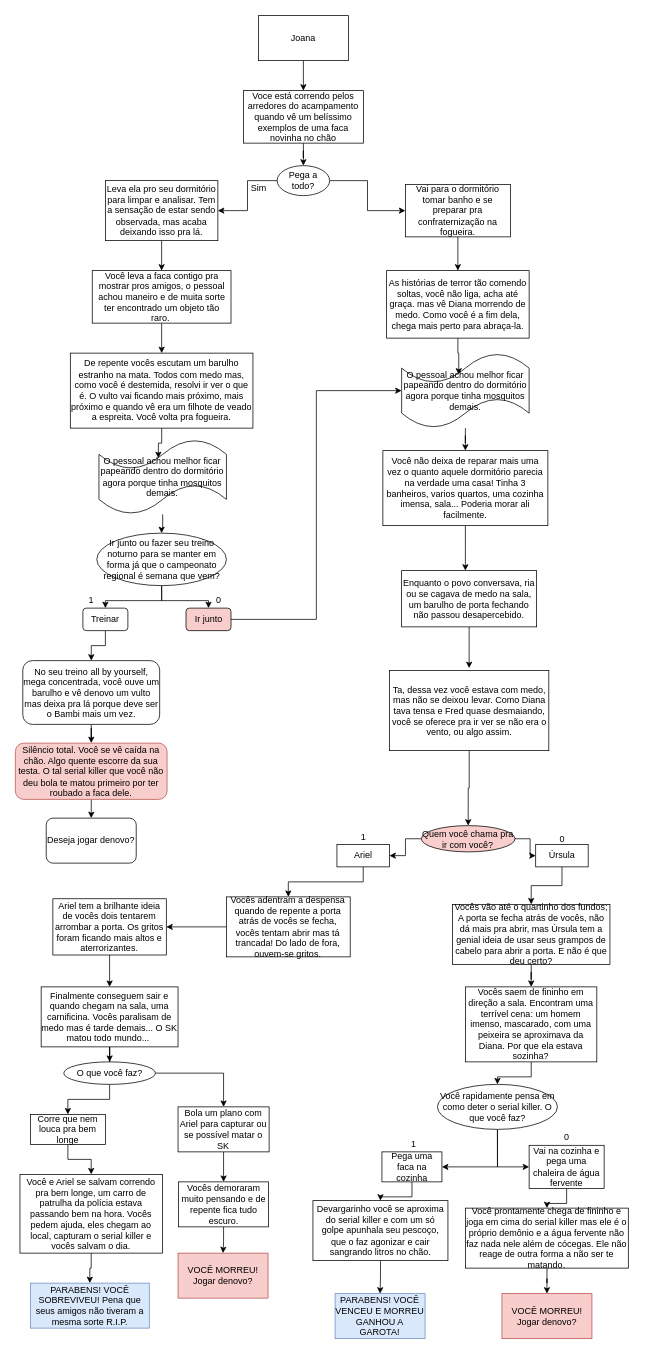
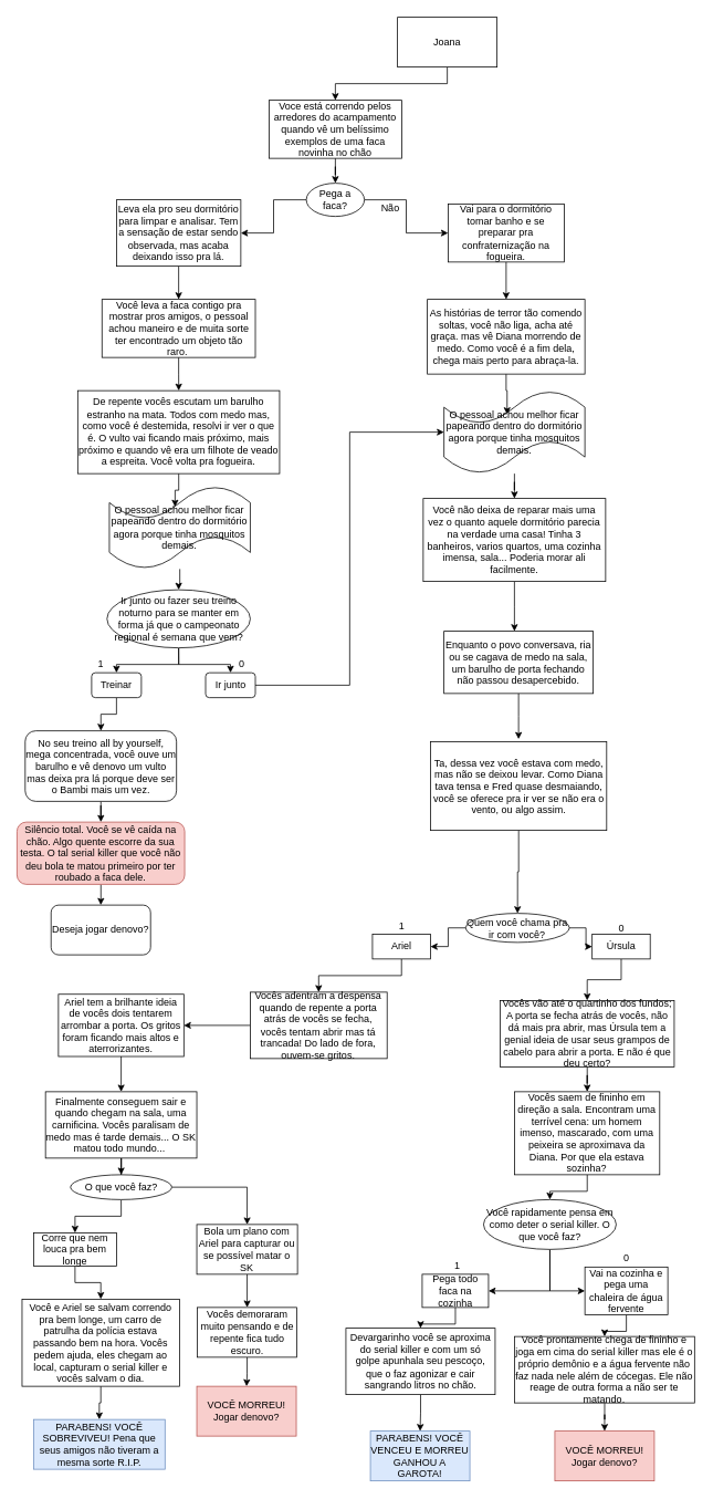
  <mxCell id="0" />
  <mxCell id="1" parent="0" />
  <mxCell id="2" value="" style="edgeStyle=orthogonalEdgeStyle;rounded=0;orthogonalLoop=1;jettySize=auto;html=1;" parent="1" source="3" target="5" edge="1"><mxGeometry relative="1" as="geometry" /></mxCell>
- <mxCell id="3" value="Joana" style="rounded=0;whiteSpace=wrap;html=1;" parent="1" vertex="1"><mxGeometry x="344" y="20" width="120" height="60" as="geometry" /></mxCell>
+ <mxCell id="3" value="Joana" style="rounded=0;whiteSpace=wrap;html=1;" parent="1" vertex="1"><mxGeometry x="479" y="20" width="120" height="60" as="geometry" /></mxCell>
  <mxCell id="4" style="edgeStyle=orthogonalEdgeStyle;rounded=0;orthogonalLoop=1;jettySize=auto;html=1;entryX=0.5;entryY=0;entryDx=0;entryDy=0;" parent="1" source="5" target="8" edge="1"><mxGeometry relative="1" as="geometry" /></mxCell>
  <mxCell id="5" value="Voce está correndo pelos arredores do acampamento quando vê um belíssimo exemplos de uma faca novinha no chão" style="rounded=0;whiteSpace=wrap;html=1;" parent="1" vertex="1"><mxGeometry x="324" y="120" width="160" height="70" as="geometry" /></mxCell>
  <mxCell id="6" style="edgeStyle=orthogonalEdgeStyle;rounded=0;orthogonalLoop=1;jettySize=auto;html=1;entryX=0;entryY=0.5;entryDx=0;entryDy=0;" parent="1" source="8" target="14" edge="1"><mxGeometry relative="1" as="geometry" /></mxCell>
  <mxCell id="7" style="edgeStyle=orthogonalEdgeStyle;rounded=0;orthogonalLoop=1;jettySize=auto;html=1;entryX=1;entryY=0.5;entryDx=0;entryDy=0;" parent="1" source="8" target="12" edge="1"><mxGeometry relative="1" as="geometry" /></mxCell>
- <mxCell id="8" value="Pega a todo?" style="ellipse;whiteSpace=wrap;html=1;" parent="1" vertex="1"><mxGeometry x="369" y="220" width="70" height="40" as="geometry" /></mxCell>
- <mxCell id="9" value="Sim" style="text;html=1;resizable=0;autosize=1;align=center;verticalAlign=middle;points=[];fillColor=none;strokeColor=none;rounded=0;" parent="1" vertex="1"><mxGeometry x="324" y="240" width="40" height="20" as="geometry" /></mxCell>
+ <mxCell id="8" value="Pega a faca?" style="ellipse;whiteSpace=wrap;html=1;" parent="1" vertex="1"><mxGeometry x="369" y="220" width="70" height="40" as="geometry" /></mxCell>
+ <mxCell id="10" value="Não" style="text;html=1;resizable=0;autosize=1;align=center;verticalAlign=middle;points=[];fillColor=none;strokeColor=none;rounded=0;" parent="1" vertex="1"><mxGeometry x="450" y="240" width="40" height="20" as="geometry" /></mxCell>
  <mxCell id="11" value="" style="edgeStyle=orthogonalEdgeStyle;rounded=0;orthogonalLoop=1;jettySize=auto;html=1;" parent="1" source="12" target="16" edge="1"><mxGeometry relative="1" as="geometry" /></mxCell>
  <mxCell id="12" value="Leva ela pro seu dormitório para limpar e analisar. Tem a sensação de estar sendo observada, mas acaba deixando isso pra lá." style="rounded=0;whiteSpace=wrap;html=1;" parent="1" vertex="1"><mxGeometry x="140" y="240" width="150" height="80" as="geometry" /></mxCell>
  <mxCell id="13" value="" style="edgeStyle=orthogonalEdgeStyle;rounded=0;orthogonalLoop=1;jettySize=auto;html=1;" parent="1" source="14" target="32" edge="1"><mxGeometry relative="1" as="geometry" /></mxCell>
  <mxCell id="14" value="Vai para o dormitório tomar banho e se preparar pra confraternização na fogueira." style="rounded=0;whiteSpace=wrap;html=1;" parent="1" vertex="1"><mxGeometry x="540" y="245" width="140" height="70" as="geometry" /></mxCell>
  <mxCell id="15" value="" style="edgeStyle=orthogonalEdgeStyle;rounded=0;orthogonalLoop=1;jettySize=auto;html=1;" parent="1" source="16" target="18" edge="1"><mxGeometry relative="1" as="geometry" /></mxCell>
  <mxCell id="16" value="Você leva a faca contigo pra mostrar pros amigos, o pessoal achou maneiro e de muita sorte ter encontrado um objeto tão raro.&amp;nbsp;" style="whiteSpace=wrap;html=1;rounded=0;" parent="1" vertex="1"><mxGeometry x="122.5" y="360" width="185" height="70" as="geometry" /></mxCell>
  <mxCell id="17" value="" style="edgeStyle=orthogonalEdgeStyle;rounded=0;orthogonalLoop=1;jettySize=auto;html=1;entryX=0.466;entryY=0.25;entryDx=0;entryDy=0;entryPerimeter=0;" parent="1" source="18" target="34" edge="1"><mxGeometry relative="1" as="geometry"><mxPoint x="215" y="610" as="targetPoint" /></mxGeometry></mxCell>
  <mxCell id="18" value="De repente vocês escutam um barulho estranho na mata. Todos com medo mas, como você é destemida, resolvi ir ver o que é. O vulto vai ficando mais próximo, mais próximo e quando vê era um filhote de veado a espreita. Você volta pra fogueira." style="whiteSpace=wrap;html=1;rounded=0;" parent="1" vertex="1"><mxGeometry x="93.25" y="470" width="243.5" height="100" as="geometry" /></mxCell>
  <mxCell id="19" style="edgeStyle=orthogonalEdgeStyle;rounded=0;orthogonalLoop=1;jettySize=auto;html=1;entryX=0.5;entryY=0;entryDx=0;entryDy=0;" parent="1" source="21" target="23" edge="1"><mxGeometry relative="1" as="geometry" /></mxCell>
  <mxCell id="20" style="edgeStyle=orthogonalEdgeStyle;rounded=0;orthogonalLoop=1;jettySize=auto;html=1;entryX=0.5;entryY=0;entryDx=0;entryDy=0;" parent="1" source="21" target="25" edge="1"><mxGeometry relative="1" as="geometry" /></mxCell>
  <mxCell id="21" value="Ir junto ou fazer seu treino noturno para se manter em forma já que o campeonato regional é semana que vem?" style="ellipse;whiteSpace=wrap;html=1;" parent="1" vertex="1"><mxGeometry x="128.56" y="710" width="172.87" height="70" as="geometry" /></mxCell>
  <mxCell id="22" style="edgeStyle=orthogonalEdgeStyle;rounded=0;orthogonalLoop=1;jettySize=auto;html=1;" parent="1" source="23" target="27" edge="1"><mxGeometry relative="1" as="geometry" /></mxCell>
  <mxCell id="23" value="Treinar" style="rounded=1;whiteSpace=wrap;html=1;" parent="1" vertex="1"><mxGeometry x="110" y="810" width="60" height="30" as="geometry" /></mxCell>
  <mxCell id="24" style="edgeStyle=orthogonalEdgeStyle;rounded=0;orthogonalLoop=1;jettySize=auto;html=1;entryX=0;entryY=0.5;entryDx=0;entryDy=0;entryPerimeter=0;" parent="1" source="25" target="36" edge="1"><mxGeometry relative="1" as="geometry" /></mxCell>
- <mxCell id="25" value="Ir junto" style="rounded=1;whiteSpace=wrap;html=1;fillColor=#f8cecc;" parent="1" vertex="1"><mxGeometry x="247.5" y="810" width="60" height="30" as="geometry" /></mxCell>
+ <mxCell id="25" value="Ir junto" style="rounded=1;whiteSpace=wrap;html=1;" parent="1" vertex="1"><mxGeometry x="247.5" y="810" width="60" height="30" as="geometry" /></mxCell>
  <mxCell id="26" value="" style="edgeStyle=orthogonalEdgeStyle;rounded=0;orthogonalLoop=1;jettySize=auto;html=1;" parent="1" source="27" target="29" edge="1"><mxGeometry relative="1" as="geometry" /></mxCell>
  <mxCell id="27" value="No seu treino all by yourself, mega concentrada, você ouve um barulho e vê denovo um vulto mas deixa pra lá porque deve ser o Bambi mais um vez." style="whiteSpace=wrap;html=1;rounded=1;" parent="1" vertex="1"><mxGeometry x="29.88" y="880" width="182.5" height="85" as="geometry" /></mxCell>
  <mxCell id="28" value="" style="edgeStyle=orthogonalEdgeStyle;rounded=0;orthogonalLoop=1;jettySize=auto;html=1;" parent="1" source="29" target="30" edge="1"><mxGeometry relative="1" as="geometry" /></mxCell>
  <mxCell id="29" value="Silêncio total. Você se vê caída na chão. Algo quente escorre da sua testa. O tal serial killer que você não deu bola te matou primeiro por ter roubado a faca dele." style="whiteSpace=wrap;html=1;rounded=1;fillColor=#f8cecc;strokeColor=#b85450;" parent="1" vertex="1"><mxGeometry x="20" y="990" width="202.25" height="75" as="geometry" /></mxCell>
  <mxCell id="30" value="Deseja jogar denovo?" style="whiteSpace=wrap;html=1;rounded=1;" parent="1" vertex="1"><mxGeometry x="61.135" y="1090" width="120" height="60" as="geometry" /></mxCell>
  <mxCell id="31" style="edgeStyle=orthogonalEdgeStyle;rounded=0;orthogonalLoop=1;jettySize=auto;html=1;entryX=0.448;entryY=0.286;entryDx=0;entryDy=0;entryPerimeter=0;" parent="1" source="32" target="36" edge="1"><mxGeometry relative="1" as="geometry"><mxPoint x="610" y="490" as="targetPoint" /></mxGeometry></mxCell>
  <mxCell id="32" value="As histórias de terror tão comendo soltas, você não liga, acha até graça. mas vê Diana morrendo de medo. Como você é a fim dela, chega mais perto para abraça-la." style="whiteSpace=wrap;html=1;rounded=0;" parent="1" vertex="1"><mxGeometry x="515" y="360" width="190" height="90" as="geometry" /></mxCell>
  <mxCell id="33" style="edgeStyle=orthogonalEdgeStyle;rounded=0;orthogonalLoop=1;jettySize=auto;html=1;entryX=0.5;entryY=0;entryDx=0;entryDy=0;" parent="1" source="34" target="21" edge="1"><mxGeometry relative="1" as="geometry" /></mxCell>
  <mxCell id="34" value="&lt;span&gt;O pessoal achou melhor ficar papeando dentro do dormitório agora porque tinha mosquitos demais.&lt;/span&gt;" style="shape=tape;whiteSpace=wrap;html=1;" parent="1" vertex="1"><mxGeometry x="131.43" y="585" width="170" height="100" as="geometry" /></mxCell>
  <mxCell id="35" style="edgeStyle=orthogonalEdgeStyle;rounded=0;orthogonalLoop=1;jettySize=auto;html=1;entryX=0.5;entryY=0;entryDx=0;entryDy=0;" parent="1" source="36" target="38" edge="1"><mxGeometry relative="1" as="geometry" /></mxCell>
  <mxCell id="36" value="&lt;span&gt;O pessoal achou melhor ficar papeando dentro do dormitório agora porque tinha mosquitos demais.&lt;/span&gt;" style="shape=tape;whiteSpace=wrap;html=1;" parent="1" vertex="1"><mxGeometry x="535" y="470" width="170" height="100" as="geometry" /></mxCell>
  <mxCell id="37" style="edgeStyle=orthogonalEdgeStyle;rounded=0;orthogonalLoop=1;jettySize=auto;html=1;" parent="1" source="38" edge="1"><mxGeometry relative="1" as="geometry"><mxPoint x="620" y="760" as="targetPoint" /></mxGeometry></mxCell>
  <mxCell id="38" value="Você não deixa de reparar mais uma vez o quanto aquele dormitório parecia na verdade uma casa! Tinha 3 banheiros, varios quartos, uma cozinha imensa, sala... Poderia morar ali facilmente." style="whiteSpace=wrap;html=1;" parent="1" vertex="1"><mxGeometry x="510" y="600" width="220" height="100" as="geometry" /></mxCell>
  <mxCell id="39" style="edgeStyle=orthogonalEdgeStyle;rounded=0;orthogonalLoop=1;jettySize=auto;html=1;" parent="1" source="40" edge="1"><mxGeometry relative="1" as="geometry"><mxPoint x="625" y="890" as="targetPoint" /></mxGeometry></mxCell>
  <mxCell id="40" value="Enquanto o povo conversava, ria ou se cagava de medo na sala, um barulho de porta fechando não passou desapercebido." style="rounded=0;whiteSpace=wrap;html=1;" parent="1" vertex="1"><mxGeometry x="535" y="760" width="180" height="75" as="geometry" /></mxCell>
  <mxCell id="41" value="" style="edgeStyle=orthogonalEdgeStyle;rounded=0;orthogonalLoop=1;jettySize=auto;html=1;entryX=0.5;entryY=0;entryDx=0;entryDy=0;" parent="1" source="42" target="61" edge="1"><mxGeometry relative="1" as="geometry"><mxPoint x="625" y="1040" as="targetPoint" /></mxGeometry></mxCell>
  <mxCell id="42" value="Ta, dessa vez você estava com medo, mas não se deixou levar. Como Diana tava tensa e Fred quase desmaiando, você se oferece pra ir ver se não era o vento, ou algo assim." style="rounded=0;whiteSpace=wrap;html=1;" parent="1" vertex="1"><mxGeometry x="518.75" y="893" width="212.5" height="107" as="geometry" /></mxCell>
  <mxCell id="43" value="1" style="text;html=1;resizable=0;autosize=1;align=center;verticalAlign=middle;points=[];fillColor=none;strokeColor=none;rounded=0;" parent="1" vertex="1"><mxGeometry x="111.43" y="790" width="20" height="20" as="geometry" /></mxCell>
  <mxCell id="44" value="1" style="text;html=1;resizable=0;autosize=1;align=center;verticalAlign=middle;points=[];fillColor=none;strokeColor=none;rounded=0;" parent="1" vertex="1"><mxGeometry x="473.75" y="1105" width="20" height="20" as="geometry" /></mxCell>
  <mxCell id="45" value="0" style="text;html=1;resizable=0;autosize=1;align=center;verticalAlign=middle;points=[];fillColor=none;strokeColor=none;rounded=0;" parent="1" vertex="1"><mxGeometry x="281.43" y="790" width="20" height="20" as="geometry" /></mxCell>
  <mxCell id="46" value="0" style="text;html=1;resizable=0;autosize=1;align=center;verticalAlign=middle;points=[];fillColor=none;strokeColor=none;rounded=0;" parent="1" vertex="1"><mxGeometry x="738.75" y="1107.5" width="20" height="20" as="geometry" /></mxCell>
  <mxCell id="47" value="" style="edgeStyle=orthogonalEdgeStyle;rounded=0;orthogonalLoop=1;jettySize=auto;html=1;" parent="1" source="48" target="76" edge="1"><mxGeometry relative="1" as="geometry" /></mxCell>
  <mxCell id="48" value="Vocês adentram a despensa quando de repente a porta atrás de vocês se fecha, vocês tentam abrir mas tá trancada! Do lado de fora, ouvem-se gritos." style="rounded=0;whiteSpace=wrap;html=1;" parent="1" vertex="1"><mxGeometry x="301.43" y="1195" width="165" height="80" as="geometry" /></mxCell>
  <mxCell id="49" style="edgeStyle=orthogonalEdgeStyle;rounded=0;orthogonalLoop=1;jettySize=auto;html=1;entryX=0.5;entryY=0;entryDx=0;entryDy=0;" parent="1" source="50" target="52" edge="1"><mxGeometry relative="1" as="geometry" /></mxCell>
  <mxCell id="50" value="Vocês vão até o quartinho dos fundos; A porta se fecha atrás de vocês, não dá mais pra abrir, mas Úrsula tem a genial ideia de usar seus grampos de cabelo para abrir a porta. E não é que deu certo?" style="rounded=0;whiteSpace=wrap;html=1;" parent="1" vertex="1"><mxGeometry x="602.75" y="1205" width="210" height="80" as="geometry" /></mxCell>
  <mxCell id="51" style="edgeStyle=orthogonalEdgeStyle;rounded=0;orthogonalLoop=1;jettySize=auto;html=1;entryX=0.5;entryY=0;entryDx=0;entryDy=0;" parent="1" source="52" target="74" edge="1"><mxGeometry relative="1" as="geometry" /></mxCell>
  <mxCell id="52" value="Vocês saem de fininho em direção a sala. Encontram uma terrível cena: um homem imenso, mascarado, com uma peixeira se aproximava da Diana. Por que ela estava sozinha?" style="rounded=0;whiteSpace=wrap;html=1;" parent="1" vertex="1"><mxGeometry x="620.25" y="1315" width="175" height="100" as="geometry" /></mxCell>
  <mxCell id="53" style="edgeStyle=orthogonalEdgeStyle;rounded=0;orthogonalLoop=1;jettySize=auto;html=1;entryX=0.5;entryY=0;entryDx=0;entryDy=0;" parent="1" source="54" target="69" edge="1"><mxGeometry relative="1" as="geometry" /></mxCell>
- <mxCell id="54" value="Pega uma faca na cozinha" style="rounded=0;whiteSpace=wrap;html=1;" parent="1" vertex="1"><mxGeometry x="508.75" y="1535" width="80" height="40" as="geometry" /></mxCell>
+ <mxCell id="54" value="Pega todo faca na cozinha" style="rounded=0;whiteSpace=wrap;html=1;" parent="1" vertex="1"><mxGeometry x="508.75" y="1535" width="80" height="40" as="geometry" /></mxCell>
  <mxCell id="55" style="edgeStyle=orthogonalEdgeStyle;rounded=0;orthogonalLoop=1;jettySize=auto;html=1;entryX=0.5;entryY=0;entryDx=0;entryDy=0;" parent="1" source="56" target="48" edge="1"><mxGeometry relative="1" as="geometry" /></mxCell>
  <mxCell id="56" value="Ariel" style="rounded=0;whiteSpace=wrap;html=1;" parent="1" vertex="1"><mxGeometry x="448.75" y="1125" width="70" height="30" as="geometry" /></mxCell>
  <mxCell id="57" style="edgeStyle=orthogonalEdgeStyle;rounded=0;orthogonalLoop=1;jettySize=auto;html=1;entryX=0.5;entryY=0;entryDx=0;entryDy=0;" parent="1" source="58" target="50" edge="1"><mxGeometry relative="1" as="geometry" /></mxCell>
  <mxCell id="58" value="Úrsula" style="rounded=0;whiteSpace=wrap;html=1;" parent="1" vertex="1"><mxGeometry x="713.75" y="1125" width="70" height="30" as="geometry" /></mxCell>
  <mxCell id="59" style="edgeStyle=orthogonalEdgeStyle;rounded=0;orthogonalLoop=1;jettySize=auto;html=1;entryX=0;entryY=0.5;entryDx=0;entryDy=0;" parent="1" source="61" target="58" edge="1"><mxGeometry relative="1" as="geometry" /></mxCell>
  <mxCell id="60" style="edgeStyle=orthogonalEdgeStyle;rounded=0;orthogonalLoop=1;jettySize=auto;html=1;entryX=1;entryY=0.5;entryDx=0;entryDy=0;" parent="1" source="61" target="56" edge="1"><mxGeometry relative="1" as="geometry" /></mxCell>
- <mxCell id="61" value="&lt;span&gt;Quem você chama pra ir com você?&lt;/span&gt;" style="ellipse;whiteSpace=wrap;html=1;fillColor=#f8cecc;" parent="1" vertex="1"><mxGeometry x="561.25" y="1100" width="125" height="35" as="geometry" /></mxCell>
+ <mxCell id="61" value="&lt;span&gt;Quem você chama pra ir com você?&lt;/span&gt;" style="ellipse;whiteSpace=wrap;html=1;" parent="1" vertex="1"><mxGeometry x="561.25" y="1100" width="125" height="35" as="geometry" /></mxCell>
  <mxCell id="62" style="edgeStyle=orthogonalEdgeStyle;rounded=0;orthogonalLoop=1;jettySize=auto;html=1;entryX=0.5;entryY=0;entryDx=0;entryDy=0;" parent="1" source="63" target="67" edge="1"><mxGeometry relative="1" as="geometry" /></mxCell>
  <mxCell id="63" value="Vai na cozinha e pega uma chaleira de água fervente" style="rounded=0;whiteSpace=wrap;html=1;" parent="1" vertex="1"><mxGeometry x="705" y="1526.25" width="100" height="57.5" as="geometry" /></mxCell>
  <mxCell id="64" value="1" style="text;html=1;resizable=0;autosize=1;align=center;verticalAlign=middle;points=[];fillColor=none;strokeColor=none;rounded=0;" parent="1" vertex="1"><mxGeometry x="541.25" y="1515" width="20" height="20" as="geometry" /></mxCell>
  <mxCell id="65" value="0" style="text;html=1;resizable=0;autosize=1;align=center;verticalAlign=middle;points=[];fillColor=none;strokeColor=none;rounded=0;" parent="1" vertex="1"><mxGeometry x="745" y="1505" width="20" height="20" as="geometry" /></mxCell>
  <mxCell id="66" style="edgeStyle=orthogonalEdgeStyle;rounded=0;orthogonalLoop=1;jettySize=auto;html=1;entryX=0.5;entryY=0;entryDx=0;entryDy=0;" parent="1" source="67" target="71" edge="1"><mxGeometry relative="1" as="geometry" /></mxCell>
  <mxCell id="67" value="Você prontamente chega de fininho e joga em cima do serial killer mas ele é o próprio demônio e a água fervente não faz nada nele além de cócegas. Ele não reage de outra forma a não ser te matando." style="rounded=0;whiteSpace=wrap;html=1;" parent="1" vertex="1"><mxGeometry x="620.25" y="1610" width="217" height="80" as="geometry" /></mxCell>
  <mxCell id="68" style="edgeStyle=orthogonalEdgeStyle;rounded=0;orthogonalLoop=1;jettySize=auto;html=1;entryX=0.5;entryY=0;entryDx=0;entryDy=0;" parent="1" source="69" target="70" edge="1"><mxGeometry relative="1" as="geometry" /></mxCell>
  <mxCell id="69" value="Devargarinho você se aproxima do serial killer e com um só golpe apunhala seu pescoço, que o faz agonizar e cair sangrando litros no chão." style="rounded=0;whiteSpace=wrap;html=1;" parent="1" vertex="1"><mxGeometry x="416.75" y="1600" width="180" height="80" as="geometry" /></mxCell>
  <mxCell id="70" value="PARABENS! VOCÊ VENCEU E MORREU GANHOU A GAROTA!" style="rounded=0;whiteSpace=wrap;html=1;fillColor=#dae8fc;strokeColor=#6c8ebf;" parent="1" vertex="1"><mxGeometry x="446.25" y="1724" width="120" height="60" as="geometry" /></mxCell>
  <mxCell id="71" value="VOCÊ MORREU! Jogar denovo?" style="rounded=0;whiteSpace=wrap;html=1;fillColor=#f8cecc;strokeColor=#b85450;" parent="1" vertex="1"><mxGeometry x="668.75" y="1724" width="120" height="60" as="geometry" /></mxCell>
  <mxCell id="72" style="edgeStyle=orthogonalEdgeStyle;rounded=0;orthogonalLoop=1;jettySize=auto;html=1;entryX=0;entryY=0.5;entryDx=0;entryDy=0;" parent="1" source="74" target="63" edge="1"><mxGeometry relative="1" as="geometry" /></mxCell>
  <mxCell id="73" style="edgeStyle=orthogonalEdgeStyle;rounded=0;orthogonalLoop=1;jettySize=auto;html=1;entryX=1;entryY=0.5;entryDx=0;entryDy=0;" parent="1" source="74" target="54" edge="1"><mxGeometry relative="1" as="geometry" /></mxCell>
  <mxCell id="74" value="&lt;span&gt;Você rapidamente pensa em como deter o serial killer. O que você faz?&lt;/span&gt;" style="ellipse;whiteSpace=wrap;html=1;" parent="1" vertex="1"><mxGeometry x="582.75" y="1445" width="160" height="60" as="geometry" /></mxCell>
  <mxCell id="75" value="" style="edgeStyle=orthogonalEdgeStyle;rounded=0;orthogonalLoop=1;jettySize=auto;html=1;" parent="1" source="76" target="78" edge="1"><mxGeometry relative="1" as="geometry" /></mxCell>
  <mxCell id="76" value="Ariel tem a brilhante ideia de vocês dois tentarem arrombar a porta. Os gritos foram ficando mais altos e aterrorizantes." style="whiteSpace=wrap;html=1;rounded=0;" parent="1" vertex="1"><mxGeometry x="70" y="1197.5" width="151.25" height="75" as="geometry" /></mxCell>
  <mxCell id="77" value="" style="edgeStyle=orthogonalEdgeStyle;rounded=0;orthogonalLoop=1;jettySize=auto;html=1;" parent="1" source="78" target="81" edge="1"><mxGeometry relative="1" as="geometry" /></mxCell>
  <mxCell id="78" value="Finalmente conseguem sair e quando chegam na sala, uma carnificina. Vocês paralisam de medo mas é tarde demais... O SK matou todo mundo...&amp;nbsp;" style="whiteSpace=wrap;html=1;rounded=0;" parent="1" vertex="1"><mxGeometry x="54.38" y="1315" width="182.5" height="80" as="geometry" /></mxCell>
  <mxCell id="79" value="" style="edgeStyle=orthogonalEdgeStyle;rounded=0;orthogonalLoop=1;jettySize=auto;html=1;" parent="1" source="81" target="83" edge="1"><mxGeometry relative="1" as="geometry" /></mxCell>
  <mxCell id="80" style="edgeStyle=orthogonalEdgeStyle;rounded=0;orthogonalLoop=1;jettySize=auto;html=1;" parent="1" source="81" target="85" edge="1"><mxGeometry relative="1" as="geometry" /></mxCell>
  <mxCell id="81" value="O que você faz?" style="ellipse;whiteSpace=wrap;html=1;rounded=0;" parent="1" vertex="1"><mxGeometry x="84.51" y="1415" width="122.25" height="30" as="geometry" /></mxCell>
  <mxCell id="82" value="" style="edgeStyle=orthogonalEdgeStyle;rounded=0;orthogonalLoop=1;jettySize=auto;html=1;" parent="1" source="83" target="90" edge="1"><mxGeometry relative="1" as="geometry" /></mxCell>
  <mxCell id="83" value="Corre que nem louca pra bem longe" style="whiteSpace=wrap;html=1;rounded=0;" parent="1" vertex="1"><mxGeometry x="39.99" y="1485" width="100.01" height="40" as="geometry" /></mxCell>
  <mxCell id="84" value="" style="edgeStyle=orthogonalEdgeStyle;rounded=0;orthogonalLoop=1;jettySize=auto;html=1;" parent="1" source="85" target="87" edge="1"><mxGeometry relative="1" as="geometry" /></mxCell>
  <mxCell id="85" value="Bola um plano com Ariel para capturar ou se possível matar o SK" style="whiteSpace=wrap;html=1;rounded=0;" parent="1" vertex="1"><mxGeometry x="236.88" y="1475" width="121.44" height="60" as="geometry" /></mxCell>
  <mxCell id="86" style="edgeStyle=orthogonalEdgeStyle;rounded=0;orthogonalLoop=1;jettySize=auto;html=1;entryX=0.5;entryY=0;entryDx=0;entryDy=0;" parent="1" source="87" target="88" edge="1"><mxGeometry relative="1" as="geometry" /></mxCell>
  <mxCell id="87" value="Vocês demoraram muito pensando e de repente fica tudo escuro." style="whiteSpace=wrap;html=1;rounded=0;" parent="1" vertex="1"><mxGeometry x="237.6" y="1575" width="120" height="60" as="geometry" /></mxCell>
  <mxCell id="88" value="VOCÊ MORREU! Jogar denovo?" style="rounded=0;whiteSpace=wrap;html=1;fillColor=#f8cecc;strokeColor=#b85450;" parent="1" vertex="1"><mxGeometry x="236.88" y="1670" width="120" height="60" as="geometry" /></mxCell>
  <mxCell id="89" style="edgeStyle=orthogonalEdgeStyle;rounded=0;orthogonalLoop=1;jettySize=auto;html=1;entryX=0.5;entryY=0;entryDx=0;entryDy=0;" parent="1" source="90" target="91" edge="1"><mxGeometry relative="1" as="geometry" /></mxCell>
  <mxCell id="90" value="Você e Ariel se salvam correndo pra bem longe, um carro de patrulha da polícia estava passando bem na hora. Vocês pedem ajuda, eles chegam ao local, capturam o serial killer e vocês salvam o dia." style="whiteSpace=wrap;html=1;rounded=0;" parent="1" vertex="1"><mxGeometry x="26.12" y="1565" width="190.01" height="105" as="geometry" /></mxCell>
  <mxCell id="91" value="PARABENS! VOCÊ SOBREVIVEU! Pena que seus amigos não tiveram a mesma sorte R.I.P." style="rounded=0;whiteSpace=wrap;html=1;fillColor=#dae8fc;strokeColor=#6c8ebf;" parent="1" vertex="1"><mxGeometry x="39.99" y="1710" width="158.57" height="60" as="geometry" /></mxCell>
